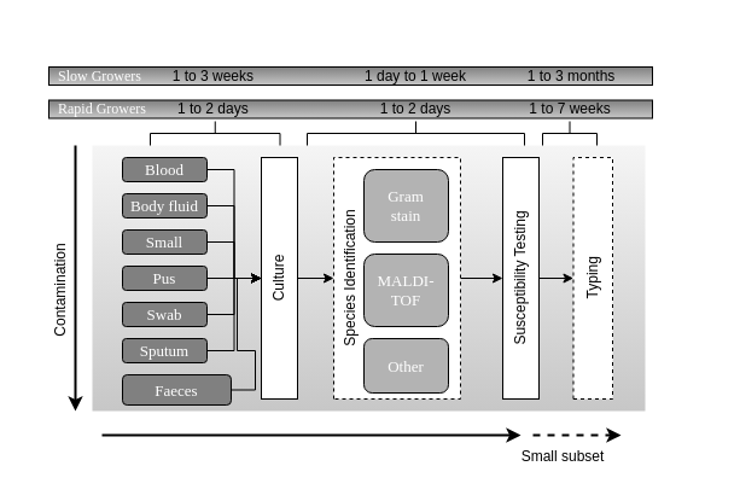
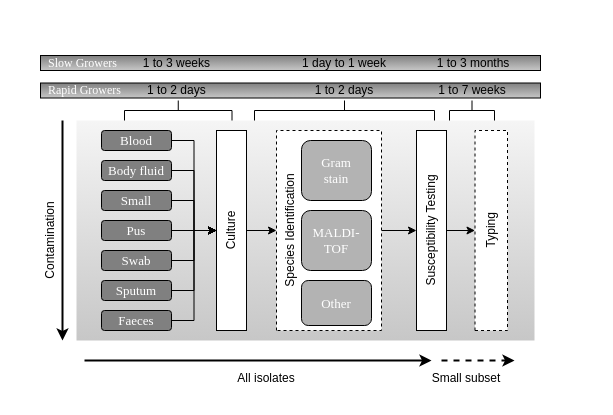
  <mxCell id="0" />
  <mxCell id="1" parent="0" />
  <mxCell id="2" value="&lt;font face=&quot;Times New Roman&quot; color=&quot;#ffffff&quot;&gt;&amp;nbsp; Rapid Growers&lt;/font&gt;" style="rounded=0;whiteSpace=wrap;html=1;strokeWidth=1;fillColor=#808080;gradientColor=#C7C7C7;align=left;" vertex="1" parent="1"><mxGeometry x="40" y="82.5" width="500" height="15" as="geometry" /></mxCell>
  <mxCell id="3" value="" style="rounded=0;whiteSpace=wrap;html=1;strokeWidth=1;fillColor=#f5f5f5;gradientColor=#C7C7C7;strokeColor=none;" vertex="1" parent="1"><mxGeometry x="76" y="120" width="458" height="220" as="geometry" /></mxCell>
  <mxCell id="4" style="edgeStyle=orthogonalEdgeStyle;rounded=0;orthogonalLoop=1;jettySize=auto;html=1;exitX=1;exitY=0.5;exitDx=0;exitDy=0;entryX=0.5;entryY=0;entryDx=0;entryDy=0;" edge="1" parent="1" source="5" target="19"><mxGeometry relative="1" as="geometry" /></mxCell>
  <mxCell id="5" value="Blood" style="rounded=1;whiteSpace=wrap;html=1;labelBackgroundColor=none;fontFamily=Times New Roman;fontSize=13;fontColor=#FFFFFF;fillColor=#808080;" vertex="1" parent="1"><mxGeometry x="101" y="130" width="70" height="20" as="geometry" /></mxCell>
  <mxCell id="6" style="edgeStyle=orthogonalEdgeStyle;rounded=0;orthogonalLoop=1;jettySize=auto;html=1;exitX=1;exitY=0.5;exitDx=0;exitDy=0;entryX=0.5;entryY=0;entryDx=0;entryDy=0;" edge="1" parent="1" source="7" target="19"><mxGeometry relative="1" as="geometry" /></mxCell>
  <mxCell id="7" value="Body fluid" style="rounded=1;whiteSpace=wrap;html=1;labelBackgroundColor=none;fontFamily=Times New Roman;fontSize=13;fontColor=#FFFFFF;fillColor=#808080;" vertex="1" parent="1"><mxGeometry x="101" y="160" width="70" height="20" as="geometry" /></mxCell>
  <mxCell id="8" style="edgeStyle=orthogonalEdgeStyle;rounded=0;orthogonalLoop=1;jettySize=auto;html=1;exitX=1;exitY=0.5;exitDx=0;exitDy=0;entryX=0.5;entryY=0;entryDx=0;entryDy=0;" edge="1" parent="1" source="9" target="19"><mxGeometry relative="1" as="geometry" /></mxCell>
  <mxCell id="9" value="Small" style="rounded=1;whiteSpace=wrap;html=1;labelBackgroundColor=none;fontFamily=Times New Roman;fontSize=13;fontColor=#FFFFFF;fillColor=#808080;" vertex="1" parent="1"><mxGeometry x="101" y="190" width="70" height="20" as="geometry" /></mxCell>
  <mxCell id="10" style="edgeStyle=orthogonalEdgeStyle;rounded=0;orthogonalLoop=1;jettySize=auto;html=1;exitX=1;exitY=0.5;exitDx=0;exitDy=0;entryX=0.5;entryY=0;entryDx=0;entryDy=0;" edge="1" parent="1" source="11" target="19"><mxGeometry relative="1" as="geometry" /></mxCell>
  <mxCell id="11" value="Pus" style="rounded=1;whiteSpace=wrap;html=1;labelBackgroundColor=none;fontFamily=Times New Roman;fontSize=13;fontColor=#FFFFFF;fillColor=#808080;" vertex="1" parent="1"><mxGeometry x="101" y="220" width="70" height="20" as="geometry" /></mxCell>
  <mxCell id="12" style="edgeStyle=orthogonalEdgeStyle;rounded=0;orthogonalLoop=1;jettySize=auto;html=1;exitX=1;exitY=0.5;exitDx=0;exitDy=0;entryX=0.5;entryY=0;entryDx=0;entryDy=0;" edge="1" parent="1" source="13" target="19"><mxGeometry relative="1" as="geometry" /></mxCell>
  <mxCell id="13" value="Swab" style="rounded=1;whiteSpace=wrap;html=1;labelBackgroundColor=none;fontFamily=Times New Roman;fontSize=13;fontColor=#FFFFFF;fillColor=#808080;" vertex="1" parent="1"><mxGeometry x="101" y="250" width="70" height="20" as="geometry" /></mxCell>
  <mxCell id="14" style="edgeStyle=orthogonalEdgeStyle;rounded=0;orthogonalLoop=1;jettySize=auto;html=1;exitX=1;exitY=0.5;exitDx=0;exitDy=0;entryX=0.5;entryY=0;entryDx=0;entryDy=0;" edge="1" parent="1" source="15" target="19"><mxGeometry relative="1" as="geometry" /></mxCell>
  <mxCell id="15" value="Sputum" style="rounded=1;whiteSpace=wrap;html=1;labelBackgroundColor=none;fontFamily=Times New Roman;fontSize=13;fontColor=#FFFFFF;fillColor=#808080;" vertex="1" parent="1"><mxGeometry x="101" y="280" width="70" height="20" as="geometry" /></mxCell>
  <mxCell id="16" style="edgeStyle=orthogonalEdgeStyle;rounded=0;orthogonalLoop=1;jettySize=auto;html=1;exitX=1;exitY=0.5;exitDx=0;exitDy=0;entryX=0.5;entryY=0;entryDx=0;entryDy=0;" edge="1" parent="1" source="17" target="19"><mxGeometry relative="1" as="geometry" /></mxCell>
- <mxCell id="17" value="Faeces" style="rounded=1;whiteSpace=wrap;html=1;labelBackgroundColor=none;fontFamily=Times New Roman;fontSize=13;fontColor=#FFFFFF;fillColor=#808080;" vertex="1" parent="1"><mxGeometry x="101" y="310" width="90" height="25" as="geometry" /></mxCell>
+ <mxCell id="17" value="Faeces" style="rounded=1;whiteSpace=wrap;html=1;labelBackgroundColor=none;fontFamily=Times New Roman;fontSize=13;fontColor=#FFFFFF;fillColor=#808080;" vertex="1" parent="1"><mxGeometry x="101" y="310" width="70" height="20" as="geometry" /></mxCell>
  <mxCell id="18" style="edgeStyle=orthogonalEdgeStyle;rounded=0;orthogonalLoop=1;jettySize=auto;html=1;exitX=0.5;exitY=1;exitDx=0;exitDy=0;entryX=0.5;entryY=0;entryDx=0;entryDy=0;" edge="1" parent="1" source="19" target="21"><mxGeometry relative="1" as="geometry" /></mxCell>
  <mxCell id="19" value="Culture" style="rounded=0;whiteSpace=wrap;html=1;rotation=-90;" vertex="1" parent="1"><mxGeometry x="131" y="215" width="200" height="30" as="geometry" /></mxCell>
  <mxCell id="20" style="edgeStyle=orthogonalEdgeStyle;rounded=0;orthogonalLoop=1;jettySize=auto;html=1;exitX=0.5;exitY=1;exitDx=0;exitDy=0;entryX=0.5;entryY=0;entryDx=0;entryDy=0;" edge="1" parent="1" source="21" target="26"><mxGeometry relative="1" as="geometry" /></mxCell>
  <mxCell id="21" value="Species Identification" style="rounded=0;whiteSpace=wrap;html=1;rotation=-90;dashed=1;verticalAlign=top;" vertex="1" parent="1"><mxGeometry x="228.5" y="177.5" width="200" height="105" as="geometry" /></mxCell>
  <mxCell id="22" value="Gram &lt;br&gt;stain" style="rounded=1;whiteSpace=wrap;html=1;labelBackgroundColor=none;fontFamily=Times New Roman;fontSize=13;fontColor=#FFFFFF;fillColor=#B3B3B3;" vertex="1" parent="1"><mxGeometry x="301" y="140" width="70" height="60" as="geometry" /></mxCell>
  <mxCell id="23" value="MALDI-TOF" style="rounded=1;whiteSpace=wrap;html=1;labelBackgroundColor=none;fontFamily=Times New Roman;fontSize=13;fontColor=#FFFFFF;fillColor=#B3B3B3;" vertex="1" parent="1"><mxGeometry x="301" y="210" width="70" height="60" as="geometry" /></mxCell>
  <mxCell id="24" value="Other" style="rounded=1;whiteSpace=wrap;html=1;labelBackgroundColor=none;fontFamily=Times New Roman;fontSize=13;fontColor=#FFFFFF;fillColor=#B3B3B3;" vertex="1" parent="1"><mxGeometry x="301" y="280" width="70" height="45" as="geometry" /></mxCell>
  <mxCell id="25" style="edgeStyle=orthogonalEdgeStyle;rounded=0;orthogonalLoop=1;jettySize=auto;html=1;exitX=0.5;exitY=1;exitDx=0;exitDy=0;entryX=0.5;entryY=0;entryDx=0;entryDy=0;" edge="1" parent="1" source="26" target="27"><mxGeometry relative="1" as="geometry" /></mxCell>
  <mxCell id="26" value="Susceptibility Testing" style="rounded=0;whiteSpace=wrap;html=1;rotation=-90;" vertex="1" parent="1"><mxGeometry x="331" y="215" width="200" height="30" as="geometry" /></mxCell>
  <mxCell id="27" value="Typing" style="rounded=0;whiteSpace=wrap;html=1;rotation=-90;dashed=1;verticalAlign=middle;" vertex="1" parent="1"><mxGeometry x="390.75" y="213.75" width="200" height="32.5" as="geometry" /></mxCell>
  <mxCell id="28" value="" style="endArrow=classic;html=1;rounded=0;strokeWidth=2;" edge="1" parent="1"><mxGeometry width="50" height="50" relative="1" as="geometry"><mxPoint x="84" y="360" as="sourcePoint" /><mxPoint x="431" y="360" as="targetPoint" /></mxGeometry></mxCell>
+ <mxCell id="29" value="All isolates" style="text;html=1;strokeColor=none;fillColor=none;align=center;verticalAlign=middle;whiteSpace=wrap;rounded=0;" vertex="1" parent="1"><mxGeometry x="221" y="363" width="90" height="30" as="geometry" /></mxCell>
  <mxCell id="30" value="" style="endArrow=classic;html=1;rounded=0;strokeWidth=2;dashed=1;" edge="1" parent="1"><mxGeometry width="50" height="50" relative="1" as="geometry"><mxPoint x="441" y="360" as="sourcePoint" /><mxPoint x="514" y="360" as="targetPoint" /></mxGeometry></mxCell>
  <mxCell id="31" value="Small subset" style="text;html=1;strokeColor=none;fillColor=none;align=center;verticalAlign=middle;whiteSpace=wrap;rounded=0;" vertex="1" parent="1"><mxGeometry x="421" y="363" width="90" height="30" as="geometry" /></mxCell>
  <mxCell id="32" value="" style="strokeWidth=1;html=1;shape=mxgraph.flowchart.annotation_2;align=left;labelPosition=right;pointerEvents=1;rotation=90;" vertex="1" parent="1"><mxGeometry x="167.75" y="56.25" width="20" height="107.5" as="geometry" /></mxCell>
  <mxCell id="33" value="1 to 2 days&amp;nbsp;" style="text;html=1;strokeColor=none;fillColor=none;align=center;verticalAlign=middle;whiteSpace=wrap;rounded=0;" vertex="1" parent="1"><mxGeometry x="127.75" y="80" width="100" height="20" as="geometry" /></mxCell>
  <mxCell id="34" value="" style="strokeWidth=1;html=1;shape=mxgraph.flowchart.annotation_2;align=left;labelPosition=right;pointerEvents=1;rotation=90;" vertex="1" parent="1"><mxGeometry x="334" y="20" width="20" height="180" as="geometry" /></mxCell>
  <mxCell id="35" value="1 to 2 days" style="text;html=1;strokeColor=none;fillColor=none;align=center;verticalAlign=middle;whiteSpace=wrap;rounded=0;" vertex="1" parent="1"><mxGeometry x="294" y="80" width="100" height="20" as="geometry" /></mxCell>
  <mxCell id="36" value="" style="strokeWidth=1;html=1;shape=mxgraph.flowchart.annotation_2;align=left;labelPosition=right;pointerEvents=1;rotation=90;" vertex="1" parent="1"><mxGeometry x="461.5" y="87.5" width="20" height="45" as="geometry" /></mxCell>
  <mxCell id="37" value="1 to 7 weeks" style="text;html=1;strokeColor=none;fillColor=none;align=center;verticalAlign=middle;whiteSpace=wrap;rounded=0;" vertex="1" parent="1"><mxGeometry x="416.5" y="80" width="110" height="20" as="geometry" /></mxCell>
  <mxCell id="38" value="Contamination" style="text;html=1;strokeColor=none;fillColor=none;align=center;verticalAlign=middle;whiteSpace=wrap;rounded=0;rotation=-90;" vertex="1" parent="1"><mxGeometry x="20" y="225" width="60" height="30" as="geometry" /></mxCell>
  <mxCell id="39" value="" style="endArrow=classic;html=1;rounded=0;strokeWidth=2;exitX=0;exitY=0;exitDx=0;exitDy=0;entryX=0;entryY=1;entryDx=0;entryDy=0;" edge="1" parent="1"><mxGeometry width="50" height="50" relative="1" as="geometry"><mxPoint x="62" y="120" as="sourcePoint" /><mxPoint x="62" y="340" as="targetPoint" /></mxGeometry></mxCell>
  <mxCell id="40" value="&lt;font face=&quot;Times New Roman&quot; color=&quot;#ffffff&quot;&gt;&amp;nbsp; Slow Growers&lt;/font&gt;" style="rounded=0;whiteSpace=wrap;html=1;strokeWidth=1;fillColor=#808080;gradientColor=#C7C7C7;align=left;" vertex="1" parent="1"><mxGeometry x="40" y="55" width="500" height="15" as="geometry" /></mxCell>
  <mxCell id="41" value="1 to 3 weeks&amp;nbsp;" style="text;html=1;strokeColor=none;fillColor=none;align=center;verticalAlign=middle;whiteSpace=wrap;rounded=0;" vertex="1" parent="1"><mxGeometry x="127.75" y="52.5" width="100" height="20" as="geometry" /></mxCell>
  <mxCell id="42" value="1 day to 1 week" style="text;html=1;strokeColor=none;fillColor=none;align=center;verticalAlign=middle;whiteSpace=wrap;rounded=0;" vertex="1" parent="1"><mxGeometry x="294" y="52.5" width="100" height="20" as="geometry" /></mxCell>
  <mxCell id="43" value="1 to 3 months" style="text;html=1;strokeColor=none;fillColor=none;align=center;verticalAlign=middle;whiteSpace=wrap;rounded=0;" vertex="1" parent="1"><mxGeometry x="421" y="52.5" width="103.5" height="20" as="geometry" /></mxCell>
